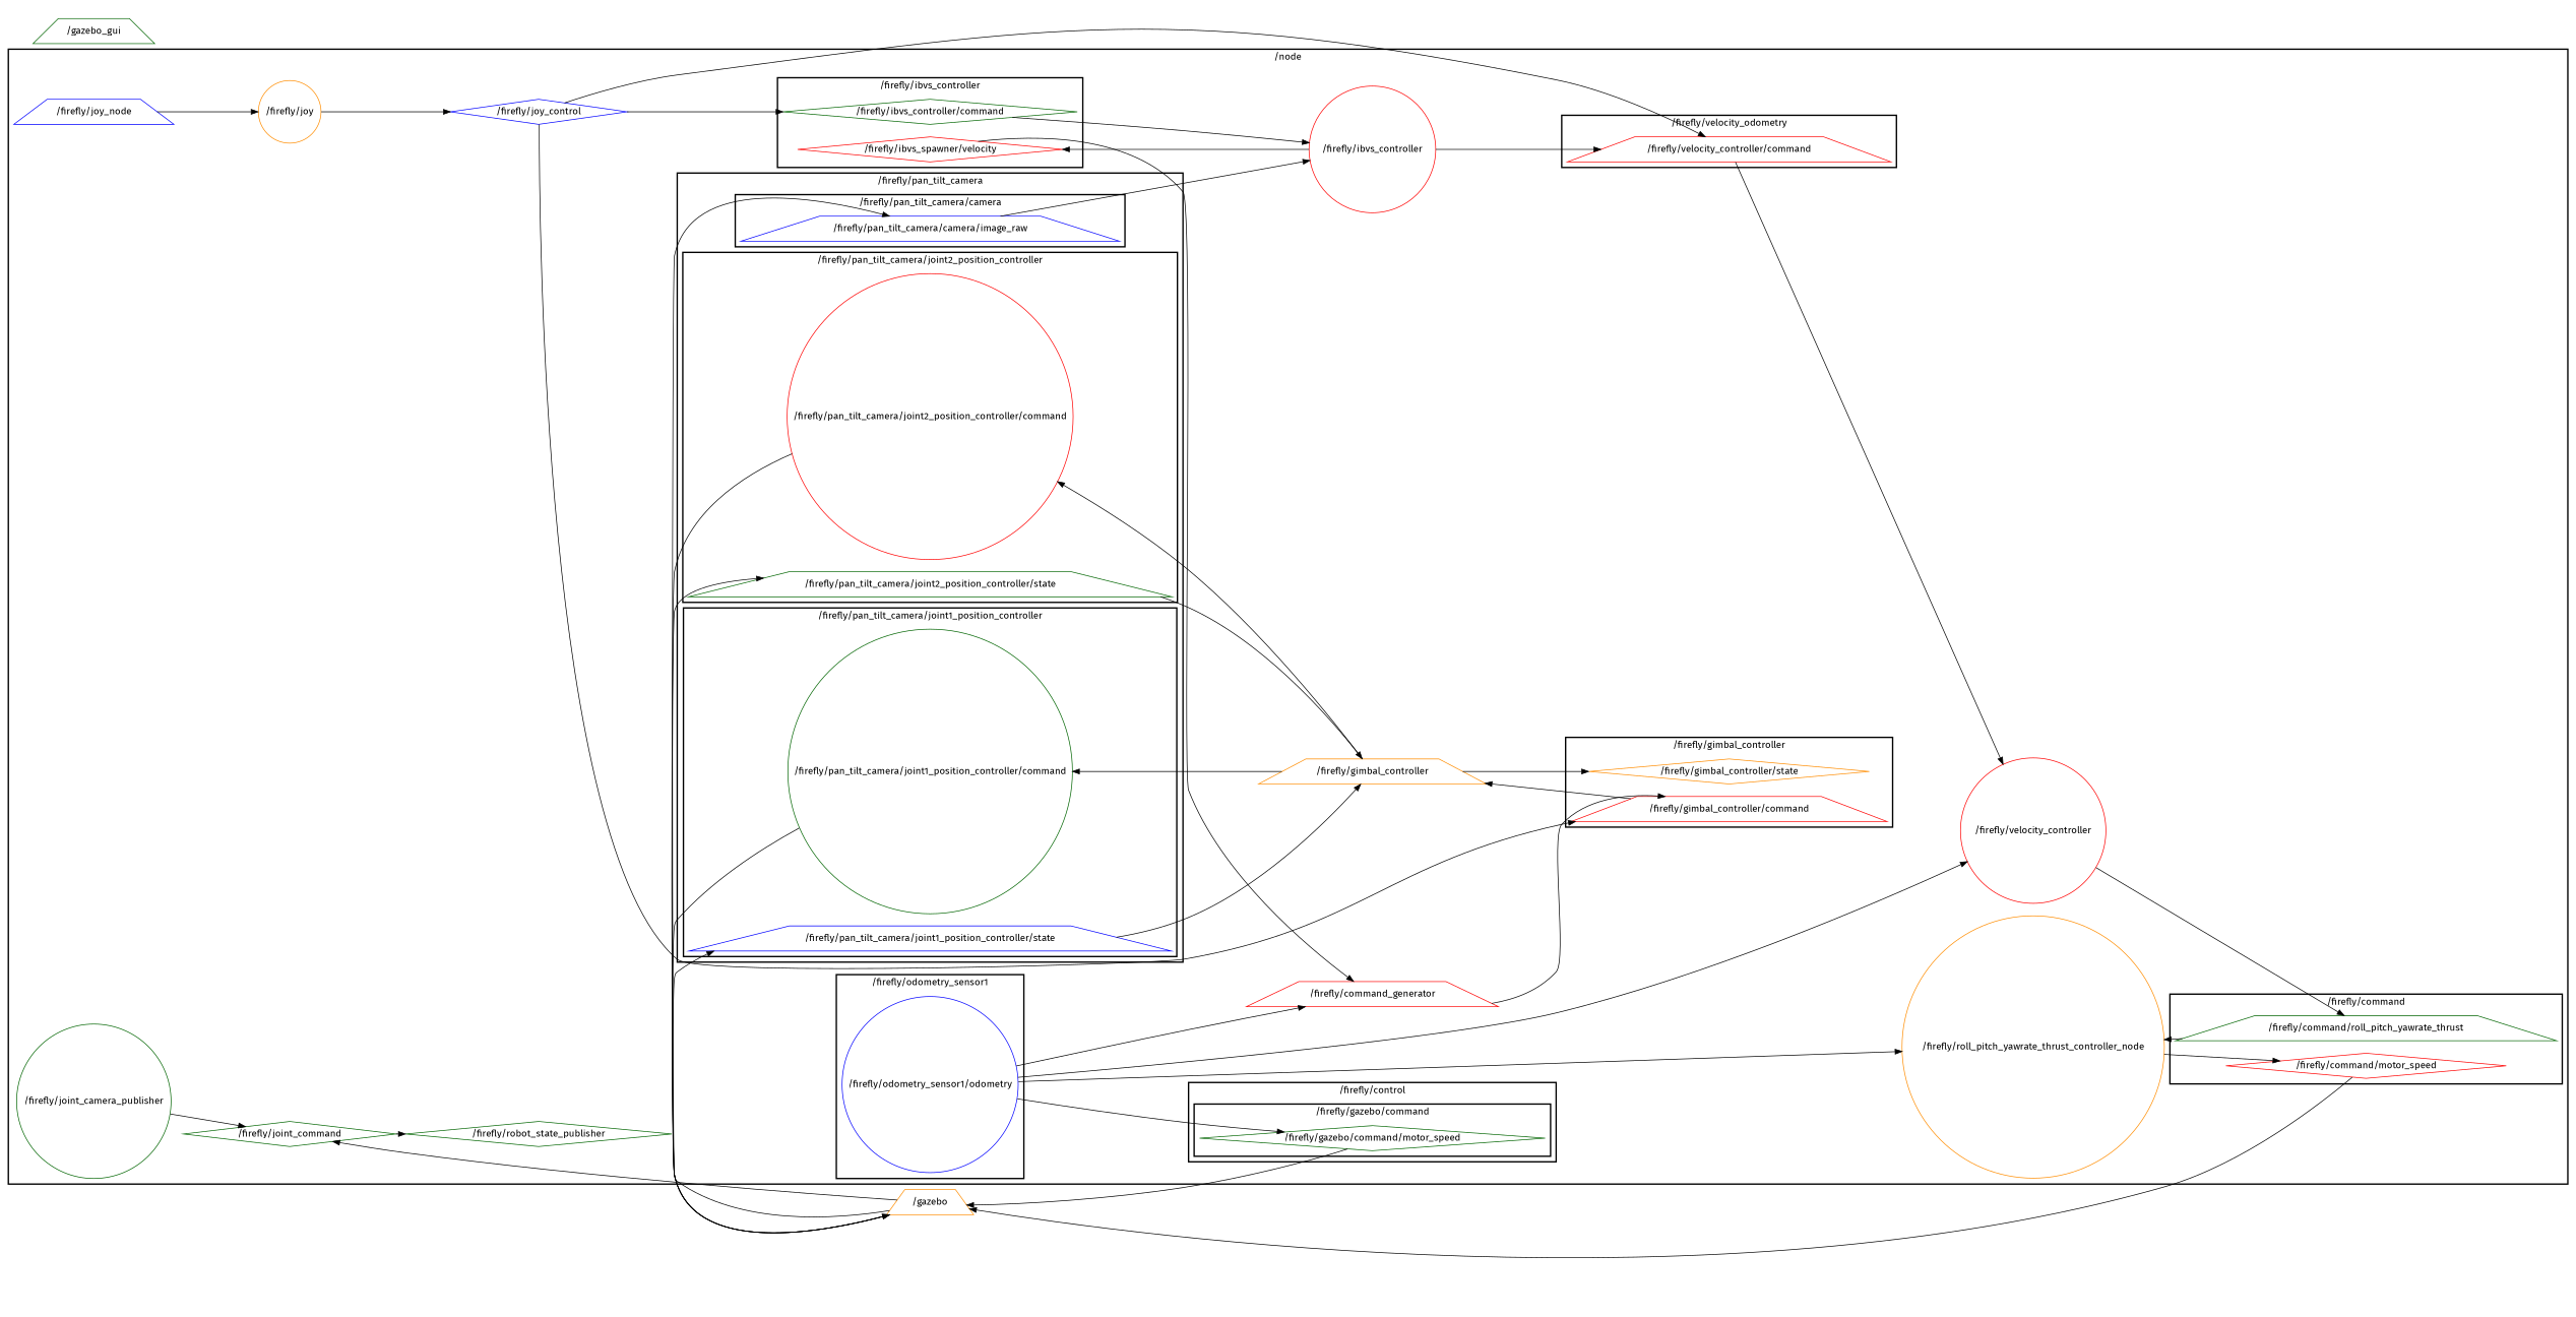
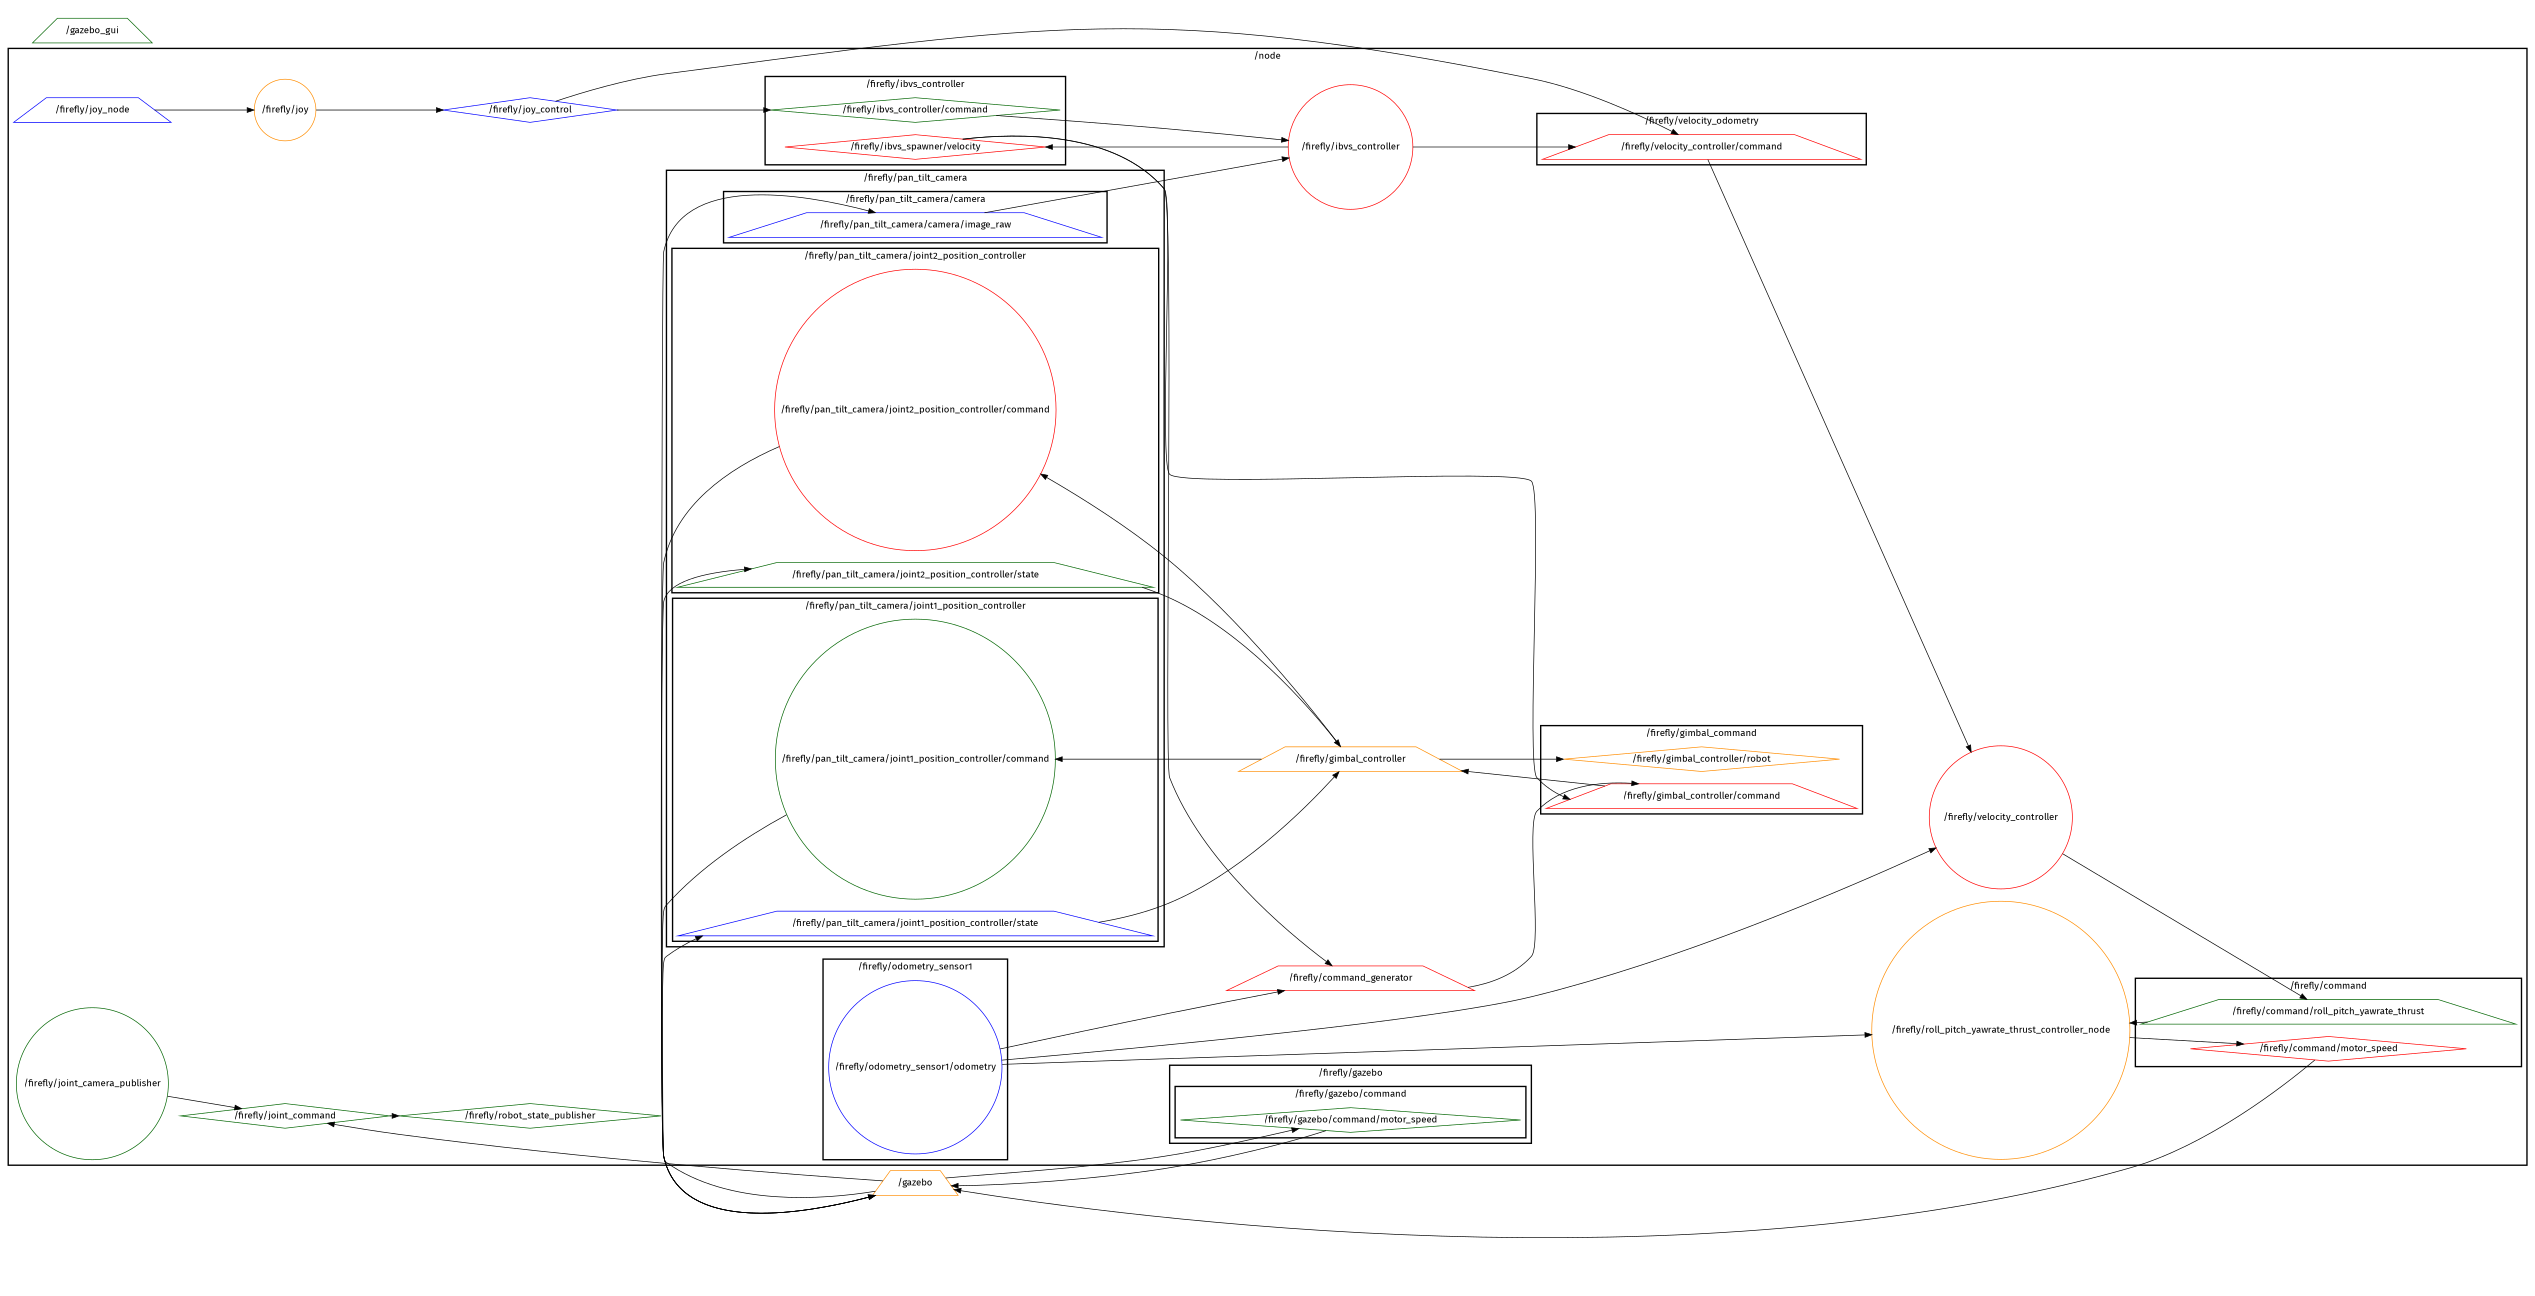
  digraph {
    compound=True
    fontname="Fira Sans"
    rank=same
    rankdir=LR
    ranksep=0.2
    node [color=darkgreen fontname="Fira Sans" shape=trapezium]
    edge [fontname="Fira Sans" penwidth=1]
    n1 [color=red height=0.5 label="/firefly/pan_tilt_camera/joint2_position_controller/command" shape=circle width=4.8472]
    n2 [height=0.5 label="/firefly/pan_tilt_camera/joint2_position_controller/state" width=4.4306]
    n3 [color=blue height=0.5 label="/firefly/pan_tilt_camera/camera/image_raw" width=3.5278]
    n4 [height=0.5 label="/firefly/pan_tilt_camera/joint1_position_controller/command" shape=circle width=4.8472]
    n5 [color=blue height=0.5 label="/firefly/pan_tilt_camera/joint1_position_controller/state" width=4.4306]
    n6 [color=red height=0.5 label="/firefly/velocity_controller/command" width=3.0417]
-   n7 [color=darkorange height=0.5 label="/firefly/gimbal_controller/state" shape=diamond width=2.5556]
+   n7 [color=darkorange height=0.5 label="/firefly/gimbal_controller/robot" shape=diamond width=2.5556]
    n8 [color=red height=0.5 label="/firefly/gimbal_controller/command" width=2.9722]
    n9 [color=red height=0.5 label="/firefly/command/motor_speed" shape=diamond width=2.5972]
    n10 [height=0.5 label="/firefly/command/roll_pitch_yawrate_thrust" width=3.5556]
    n11 [height=0.5 label="/firefly/gazebo/command/motor_speed" shape=diamond width=3.1806]
    n12 [color=blue height=0.5 label="/firefly/odometry_sensor1/odometry" shape=circle width=2.9861]
    n13 [height=0.5 label="/firefly/ibvs_controller/command" shape=diamond width=2.75]
    n14 [color=red height=0.5 label="/firefly/ibvs_spawner/velocity" shape=diamond width=2.5972]
    n15 [color=darkorange height=0.5 label="/firefly/gimbal_controller" width=2.7984]
    n16 [color=red height=0.5 label="/firefly/ibvs_controller" shape=circle width=2.5276]
    n17 [color=red height=0.5 label="/firefly/velocity_controller" shape=circle width=2.9067]
    n18 [color=red height=0.5 label="/firefly/command_generator" width=3.0692]
    n19 [color=darkorange height=0.5 label="/firefly/roll_pitch_yawrate_thrust_controller_node" shape=circle width=5.2356]
    n20 [height=0.5 label="/firefly/joint_command" shape=diamond width=1.6528]
    n21 [height=0.5 label="/firefly/robot_state_publisher" shape=diamond width=3.1594]
    n22 [color=darkorange height=0.5 label="/firefly/joy" shape=circle width=1.0417]
    n23 [color=blue height=0.5 label="/firefly/joy_control" shape=diamond width=2.1665]
    n24 [color=blue height=0.5 label="/firefly/joy_node" width=1.9498]
    n25 [height=0.5 label="/firefly/joint_camera_publisher" shape=circle width=3.0872]
    n26 [color=darkorange height=0.5 label="/gazebo" width=1.0652]
    n27 [height=0.5 label="/gazebo_gui" width=1.4985]
    subgraph cluster_1 {
      label="/node"
      style=bold
      n15
      n16
      n17
      n18
      n19
      n20
      n21
      n22
      n23
      n24
      n25
      subgraph cluster_2 {
        label="/firefly/pan_tilt_camera"
        style=bold
        subgraph cluster_3 {
          label="/firefly/pan_tilt_camera/joint2_position_controller"
          style=bold
          n1
          n2
        }
        subgraph cluster_4 {
          label="/firefly/pan_tilt_camera/camera"
          style=bold
          n3
        }
        subgraph cluster_5 {
          label="/firefly/pan_tilt_camera/joint1_position_controller"
          style=bold
          n4
          n5
        }
      }
      subgraph cluster_6 {
        label="/firefly/velocity_odometry"
        style=bold
        n6
      }
      subgraph cluster_7 {
-       label="/firefly/gimbal_controller"
+       label="/firefly/gimbal_command"
        style=bold
        n7
        n8
      }
      subgraph cluster_8 {
        label="/firefly/command"
        style=bold
        n9
        n10
      }
      subgraph cluster_9 {
-       label="/firefly/control"
+       label="/firefly/gazebo"
        style=bold
        subgraph cluster_10 {
          label="/firefly/gazebo/command"
          style=bold
          n11
        }
      }
      subgraph cluster_11 {
        label="/firefly/odometry_sensor1"
        style=bold
        n12
      }
      subgraph cluster_12 {
        label="/firefly/ibvs_controller"
        style=bold
        n13
        n14
      }
    }
    n1 -> n26
    n2 -> n15
    n3 -> n16
    n4 -> n26
    n5 -> n15
    n6 -> n17
    n8 -> n15
    n9 -> n26
    n10 -> n19
    n11 -> n26
    n12 -> n17
    n12 -> n18
    n12 -> n19
    n13 -> n16
    n14 -> n18
    n15 -> n1
    n15 -> n4
    n15 -> n7
    n16 -> n6
    n16 -> n14
    n17 -> n10
    n18 -> n8
    n19 -> n9
    n20 -> n21
    n22 -> n23
    n23 -> n6
-   n23 -> n8
+   n14 -> n8
    n23 -> n13
    n24 -> n22
    n25 -> n20
    n26 -> n2
    n26 -> n3
    n26 -> n5
-   n12 -> n11
+   n26 -> n11
    n26 -> n20
  }
